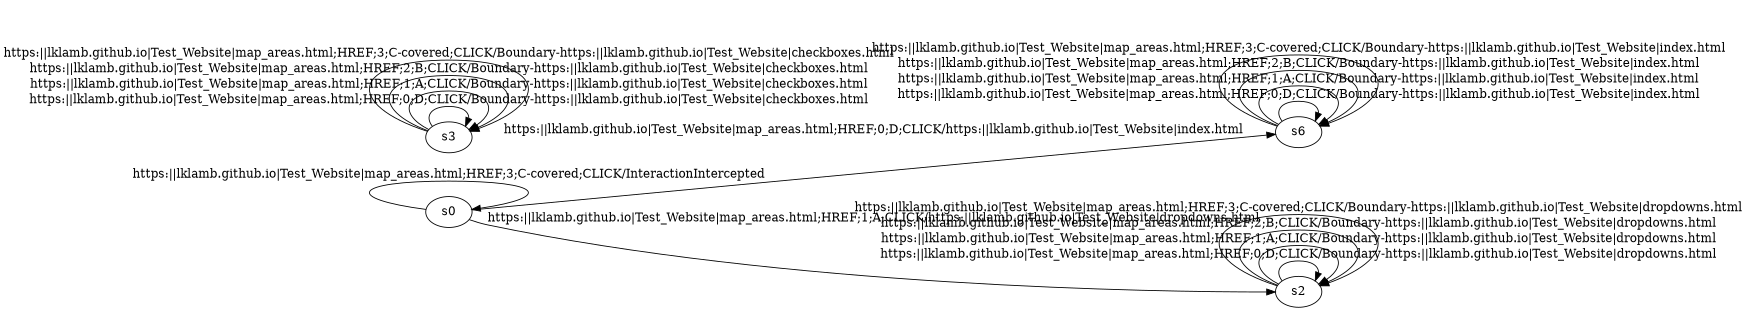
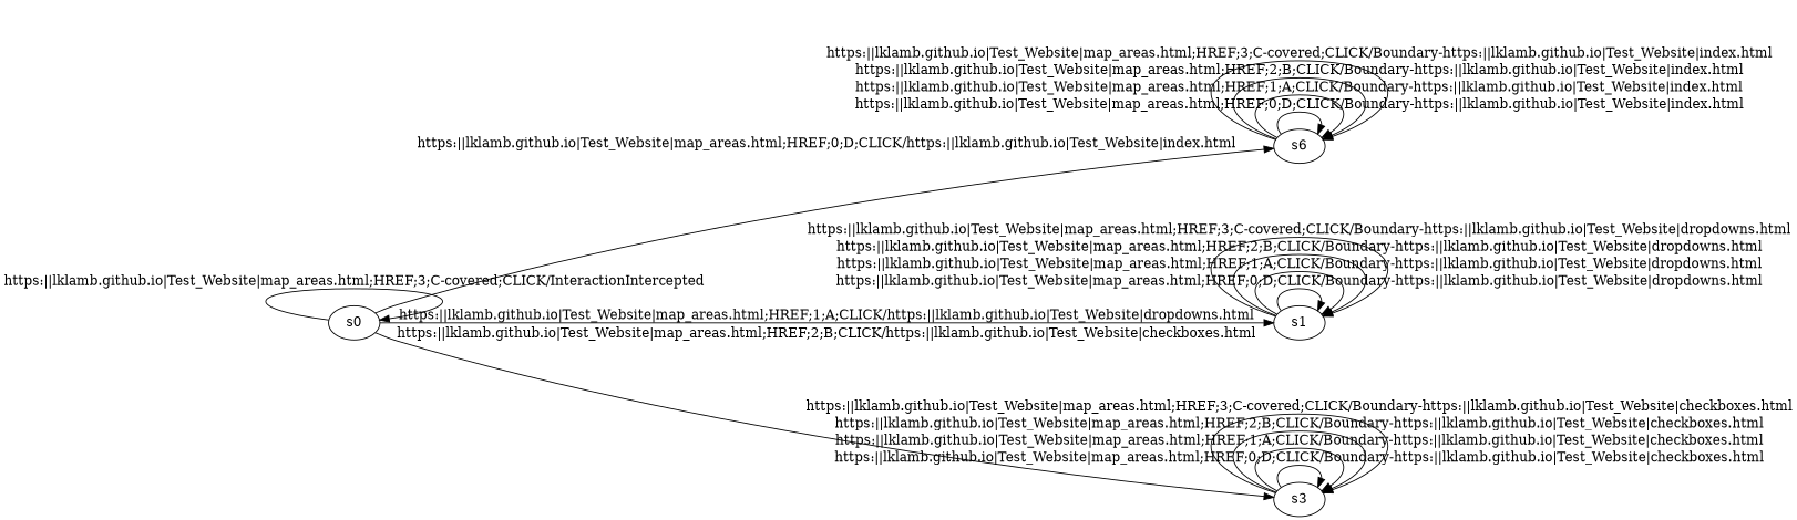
  digraph {
    rankdir=LR
    n1 [label=s0]
    n2 [label=s6]
-   n3 [label=s2]
+   n3 [label=s1]
    n4 [label=s3]
    n1 -> n1 [label="https:||lklamb.github.io|Test_Website|map_areas.html;HREF;3;C-covered;CLICK/InteractionIntercepted"]
    n1 -> n2 [label="https:||lklamb.github.io|Test_Website|map_areas.html;HREF;0;D;CLICK/https:||lklamb.github.io|Test_Website|index.html"]
    n1 -> n3 [label="https:||lklamb.github.io|Test_Website|map_areas.html;HREF;1;A;CLICK/https:||lklamb.github.io|Test_Website|dropdowns.html"]
+   n1 -> n4 [label="https:||lklamb.github.io|Test_Website|map_areas.html;HREF;2;B;CLICK/https:||lklamb.github.io|Test_Website|checkboxes.html"]
    n2 -> n2 [label="https:||lklamb.github.io|Test_Website|map_areas.html;HREF;0;D;CLICK/Boundary-https:||lklamb.github.io|Test_Website|index.html"]
    n2 -> n2 [label="https:||lklamb.github.io|Test_Website|map_areas.html;HREF;1;A;CLICK/Boundary-https:||lklamb.github.io|Test_Website|index.html"]
    n2 -> n2 [label="https:||lklamb.github.io|Test_Website|map_areas.html;HREF;2;B;CLICK/Boundary-https:||lklamb.github.io|Test_Website|index.html"]
    n2 -> n2 [label="https:||lklamb.github.io|Test_Website|map_areas.html;HREF;3;C-covered;CLICK/Boundary-https:||lklamb.github.io|Test_Website|index.html"]
    n3 -> n3 [label="https:||lklamb.github.io|Test_Website|map_areas.html;HREF;0;D;CLICK/Boundary-https:||lklamb.github.io|Test_Website|dropdowns.html"]
    n3 -> n3 [label="https:||lklamb.github.io|Test_Website|map_areas.html;HREF;1;A;CLICK/Boundary-https:||lklamb.github.io|Test_Website|dropdowns.html"]
    n3 -> n3 [label="https:||lklamb.github.io|Test_Website|map_areas.html;HREF;2;B;CLICK/Boundary-https:||lklamb.github.io|Test_Website|dropdowns.html"]
    n3 -> n3 [label="https:||lklamb.github.io|Test_Website|map_areas.html;HREF;3;C-covered;CLICK/Boundary-https:||lklamb.github.io|Test_Website|dropdowns.html"]
    n4 -> n4 [label="https:||lklamb.github.io|Test_Website|map_areas.html;HREF;0;D;CLICK/Boundary-https:||lklamb.github.io|Test_Website|checkboxes.html"]
    n4 -> n4 [label="https:||lklamb.github.io|Test_Website|map_areas.html;HREF;1;A;CLICK/Boundary-https:||lklamb.github.io|Test_Website|checkboxes.html"]
    n4 -> n4 [label="https:||lklamb.github.io|Test_Website|map_areas.html;HREF;2;B;CLICK/Boundary-https:||lklamb.github.io|Test_Website|checkboxes.html"]
    n4 -> n4 [label="https:||lklamb.github.io|Test_Website|map_areas.html;HREF;3;C-covered;CLICK/Boundary-https:||lklamb.github.io|Test_Website|checkboxes.html"]
  }
